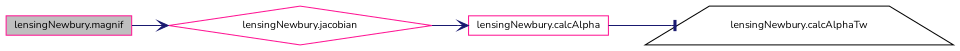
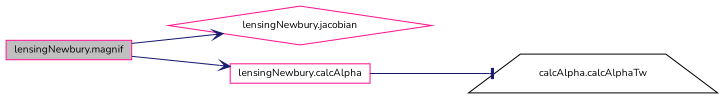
  digraph {
    fontname=Nunito
    rankdir=LR
    node [color=deeppink fillcolor=white fontname=Nunito fontsize=10 shape=box style=filled]
    edge [arrowhead=vee color=midnightblue fontname=Nunito fontsize=10 labelfontname=Helvetica labelfontsize=10 style=solid]
    n1 [fillcolor=grey75 fontcolor=black height=0.2 label="lensingNewbury.magnif" width=0.4]
    n2 [height=0.2 label="lensingNewbury.jacobian" shape=diamond width=0.4]
    n3 [height=0.2 label="lensingNewbury.calcAlpha" width=0.4]
-   n4 [color=black height=0.2 label="lensingNewbury.calcAlphaTw" shape=trapezium width=0.4]
+   n4 [color=black height=0.2 label="calcAlpha.calcAlphaTw" shape=trapezium width=0.4]
    n1 -> n2
-   n2 -> n3
+   n1 -> n3
    n3 -> n4 [arrowhead=tee]
  }
